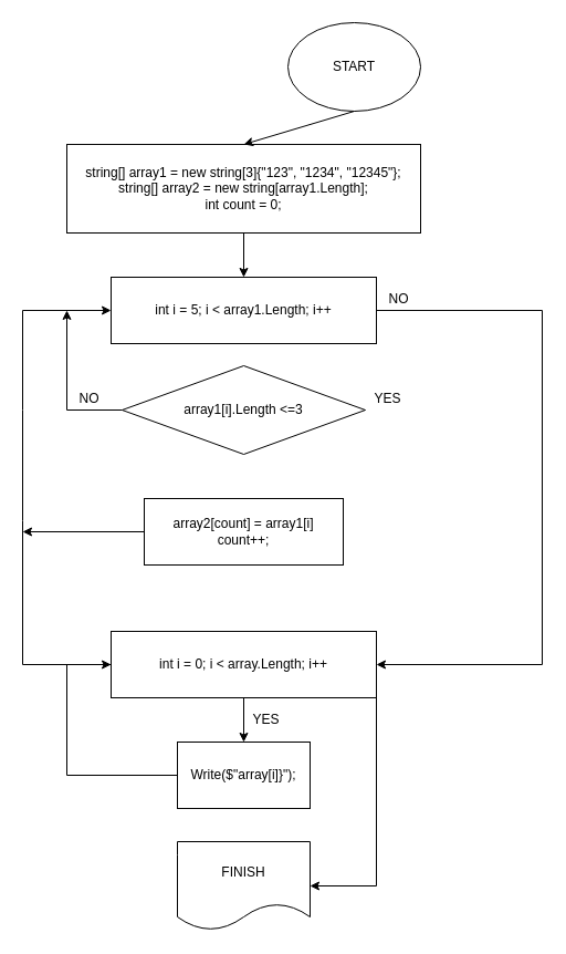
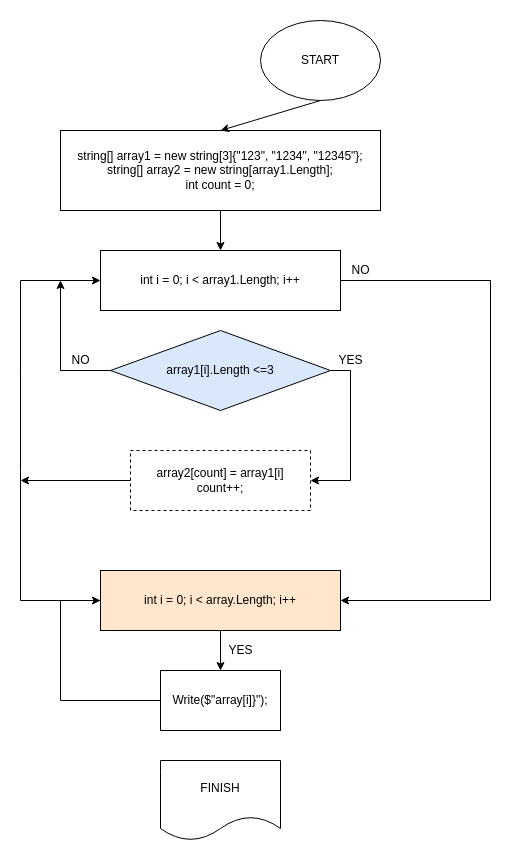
  <mxCell id="0" />
  <mxCell id="1" parent="0" />
  <mxCell id="2" value="START" style="ellipse;whiteSpace=wrap;html=1;" vertex="1" parent="1"><mxGeometry x="260" y="20" width="120" height="80" as="geometry" /></mxCell>
  <mxCell id="3" style="edgeStyle=orthogonalEdgeStyle;rounded=0;orthogonalLoop=1;jettySize=auto;html=1;exitX=1;exitY=0.5;exitDx=0;exitDy=0;entryX=1;entryY=0.5;entryDx=0;entryDy=0;" edge="1" parent="1" source="5" target="8"><mxGeometry relative="1" as="geometry"><Array as="points"><mxPoint x="490" y="280" /><mxPoint x="490" y="600" /></Array></mxGeometry></mxCell>
  <mxCell id="4" value="string[] array1 = new string[3]{&quot;123&quot;, &quot;1234&quot;, &quot;12345&quot;};&lt;br&gt;string[] array2 = new string[array1.Length];&lt;br&gt;int count = 0;" style="rounded=0;whiteSpace=wrap;html=1;" vertex="1" parent="1"><mxGeometry x="60" y="130" width="320" height="80" as="geometry" /></mxCell>
- <mxCell id="5" value="int i = 5; i &amp;lt; array1.Length; i++" style="rounded=0;whiteSpace=wrap;html=1;" vertex="1" parent="1"><mxGeometry x="100" y="250" width="240" height="60" as="geometry" /></mxCell>
- <mxCell id="7" value="array1[i].Length &amp;lt;=3" style="rhombus;whiteSpace=wrap;html=1;" vertex="1" parent="1"><mxGeometry x="110" y="330" width="220" height="80" as="geometry" /></mxCell>
- <mxCell id="8" value="int i = 0; i &amp;lt; array.Length; i++" style="rounded=0;whiteSpace=wrap;html=1;" vertex="1" parent="1"><mxGeometry x="100" y="570" width="240" height="60" as="geometry" /></mxCell>
+ <mxCell id="5" value="int i = 0; i &amp;lt; array1.Length; i++" style="rounded=0;whiteSpace=wrap;html=1;" vertex="1" parent="1"><mxGeometry x="100" y="250" width="240" height="60" as="geometry" /></mxCell>
+ <mxCell id="6" style="edgeStyle=orthogonalEdgeStyle;rounded=0;orthogonalLoop=1;jettySize=auto;html=1;exitX=1;exitY=0.5;exitDx=0;exitDy=0;entryX=1;entryY=0.5;entryDx=0;entryDy=0;" edge="1" parent="1" source="7" target="14"><mxGeometry relative="1" as="geometry" /></mxCell>
+ <mxCell id="7" value="array1[i].Length &amp;lt;=3" style="rhombus;whiteSpace=wrap;html=1;fillColor=#dae8fc;" vertex="1" parent="1"><mxGeometry x="110" y="330" width="220" height="80" as="geometry" /></mxCell>
+ <mxCell id="8" value="int i = 0; i &amp;lt; array.Length; i++" style="rounded=0;whiteSpace=wrap;html=1;fillColor=#ffe6cc;" vertex="1" parent="1"><mxGeometry x="100" y="570" width="240" height="60" as="geometry" /></mxCell>
  <mxCell id="9" value="" style="endArrow=classic;html=1;rounded=0;exitX=0.5;exitY=1;exitDx=0;exitDy=0;entryX=0.5;entryY=0;entryDx=0;entryDy=0;" edge="1" parent="1" source="2" target="4"><mxGeometry width="50" height="50" relative="1" as="geometry"><mxPoint x="200" y="360" as="sourcePoint" /><mxPoint x="250" y="310" as="targetPoint" /></mxGeometry></mxCell>
  <mxCell id="10" value="" style="endArrow=classic;html=1;rounded=0;exitX=0.5;exitY=1;exitDx=0;exitDy=0;" edge="1" parent="1" source="4"><mxGeometry width="50" height="50" relative="1" as="geometry"><mxPoint x="200" y="360" as="sourcePoint" /><mxPoint x="220" y="250" as="targetPoint" /></mxGeometry></mxCell>
  <mxCell id="11" value="NO" style="text;html=1;align=center;verticalAlign=middle;resizable=0;points=[];autosize=1;strokeColor=none;fillColor=none;" vertex="1" parent="1"><mxGeometry x="340" y="255" width="40" height="30" as="geometry" /></mxCell>
  <mxCell id="12" value="YES" style="text;html=1;align=center;verticalAlign=middle;resizable=0;points=[];autosize=1;strokeColor=none;fillColor=none;" vertex="1" parent="1"><mxGeometry x="325" y="345" width="50" height="30" as="geometry" /></mxCell>
  <mxCell id="13" value="" style="endArrow=classic;html=1;rounded=0;exitX=0;exitY=0.5;exitDx=0;exitDy=0;entryX=0;entryY=0.5;entryDx=0;entryDy=0;" edge="1" parent="1" source="8" target="5"><mxGeometry width="50" height="50" relative="1" as="geometry"><mxPoint x="-150" y="495" as="sourcePoint" /><mxPoint x="-20" y="280" as="targetPoint" /><Array as="points"><mxPoint x="20" y="600" /><mxPoint x="20" y="470" /><mxPoint x="20" y="370" /><mxPoint x="20" y="280" /></Array></mxGeometry></mxCell>
- <mxCell id="14" value="array2[count] = array1[i]&lt;br&gt;count++;" style="rounded=0;whiteSpace=wrap;html=1;" vertex="1" parent="1"><mxGeometry x="130" y="450" width="180" height="60" as="geometry" /></mxCell>
+ <mxCell id="14" value="array2[count] = array1[i]&lt;br&gt;count++;" style="rounded=0;whiteSpace=wrap;html=1;dashed=1;" vertex="1" parent="1"><mxGeometry x="130" y="450" width="180" height="60" as="geometry" /></mxCell>
  <mxCell id="15" value="" style="endArrow=classic;html=1;rounded=0;exitX=0;exitY=0.5;exitDx=0;exitDy=0;" edge="1" parent="1" source="7"><mxGeometry width="50" height="50" relative="1" as="geometry"><mxPoint x="200" y="430" as="sourcePoint" /><mxPoint x="60" y="280" as="targetPoint" /><Array as="points"><mxPoint x="60" y="370" /></Array></mxGeometry></mxCell>
  <mxCell id="16" value="NO" style="text;html=1;align=center;verticalAlign=middle;resizable=0;points=[];autosize=1;strokeColor=none;fillColor=none;" vertex="1" parent="1"><mxGeometry x="60" y="345" width="40" height="30" as="geometry" /></mxCell>
  <mxCell id="17" value="Write($&quot;array[i]}&quot;);" style="rounded=0;whiteSpace=wrap;html=1;" vertex="1" parent="1"><mxGeometry x="160" y="670" width="120" height="60" as="geometry" /></mxCell>
  <mxCell id="18" value="FINISH" style="shape=document;whiteSpace=wrap;html=1;boundedLbl=1;" vertex="1" parent="1"><mxGeometry x="160" y="760" width="120" height="80" as="geometry" /></mxCell>
- <mxCell id="19" value="" style="endArrow=classic;html=1;rounded=0;exitX=1;exitY=0.5;exitDx=0;exitDy=0;entryX=1;entryY=0.5;entryDx=0;entryDy=0;" edge="1" parent="1" source="8" target="18"><mxGeometry width="50" height="50" relative="1" as="geometry"><mxPoint x="200" y="630" as="sourcePoint" /><mxPoint x="250" y="580" as="targetPoint" /><Array as="points"><mxPoint x="340" y="800" /></Array></mxGeometry></mxCell>
  <mxCell id="20" value="" style="endArrow=classic;html=1;rounded=0;exitX=0.5;exitY=1;exitDx=0;exitDy=0;entryX=0.5;entryY=0;entryDx=0;entryDy=0;" edge="1" parent="1" source="8" target="17"><mxGeometry width="50" height="50" relative="1" as="geometry"><mxPoint x="200" y="630" as="sourcePoint" /><mxPoint x="250" y="580" as="targetPoint" /></mxGeometry></mxCell>
  <mxCell id="21" value="YES" style="text;html=1;align=center;verticalAlign=middle;resizable=0;points=[];autosize=1;strokeColor=none;fillColor=none;" vertex="1" parent="1"><mxGeometry x="215" y="635" width="50" height="30" as="geometry" /></mxCell>
  <mxCell id="22" value="" style="endArrow=classic;html=1;rounded=0;exitX=0;exitY=0.5;exitDx=0;exitDy=0;entryX=0;entryY=0.5;entryDx=0;entryDy=0;" edge="1" parent="1" source="17" target="8"><mxGeometry width="50" height="50" relative="1" as="geometry"><mxPoint x="200" y="630" as="sourcePoint" /><mxPoint x="250" y="580" as="targetPoint" /><Array as="points"><mxPoint x="60" y="700" /><mxPoint x="60" y="600" /></Array></mxGeometry></mxCell>
  <mxCell id="23" value="" style="endArrow=classic;html=1;rounded=0;exitX=0;exitY=0.5;exitDx=0;exitDy=0;" edge="1" parent="1" source="14"><mxGeometry width="50" height="50" relative="1" as="geometry"><mxPoint x="200" y="500" as="sourcePoint" /><mxPoint x="20" y="480" as="targetPoint" /></mxGeometry></mxCell>
